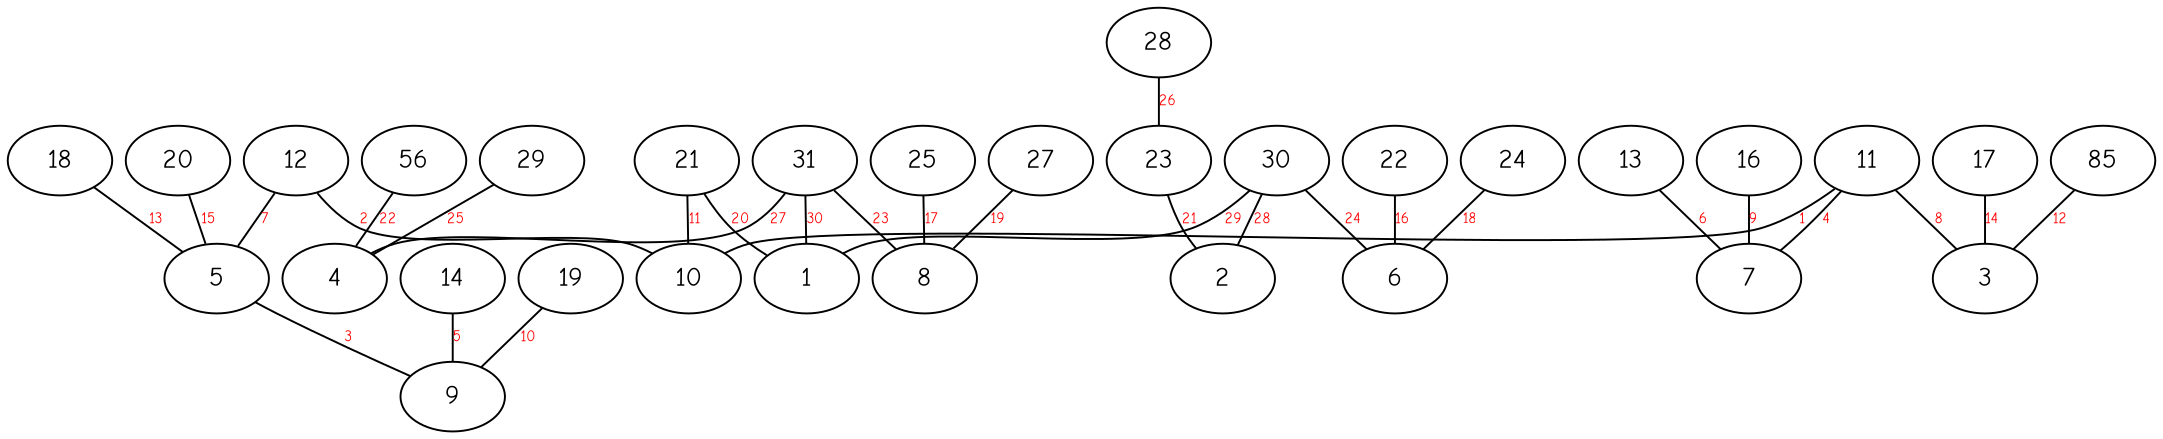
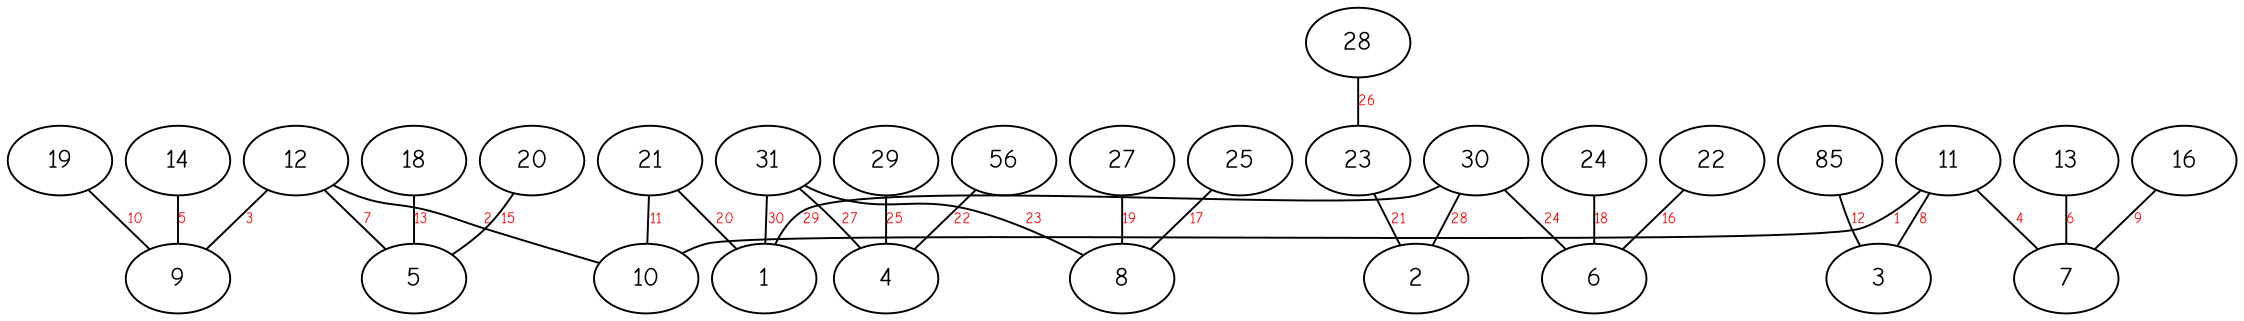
  graph {
    fontname="Comic Neue"
    nodesep=".1 equally"
    ranksep=.2
    node [fontname="Comic Neue"]
    edge [fontcolor=red fontname="Comic Neue" fontsize=8]
    11
    10
    7
    3
    31
    1
    4
    8
    12
    9
    5
    30
    2
    6
    21
    13
    29
    14
    28
    23
    n21 [label=85]
    27
    18
    24
    16
    n26 [label=56]
    19
    20
    22
-   17
    25
    11 -- 10 [label=1]
    11 -- 7 [label=4]
    11 -- 3 [label=8]
    31 -- 1 [label=30]
    31 -- 4 [label=27]
    31 -- 8 [label=23]
    12 -- 10 [label=2]
-   5 -- 9 [label=3]
+   12 -- 9 [label=3]
    12 -- 5 [label=7]
    30 -- 1 [label=29]
    30 -- 2 [label=28]
    30 -- 6 [label=24]
    21 -- 10 [label=11]
    21 -- 1 [label=20]
    13 -- 7 [label=6]
    29 -- 4 [label=25]
    14 -- 9 [label=5]
    28 -- 23 [label=26]
    23 -- 2 [label=21]
    n21 -- 3 [label=12]
    27 -- 8 [label=19]
    18 -- 5 [label=13]
    24 -- 6 [label=18]
    16 -- 7 [label=9]
    n26 -- 4 [label=22]
    19 -- 9 [label=10]
    20 -- 5 [label=15]
    22 -- 6 [label=16]
-   17 -- 3 [label=14]
    25 -- 8 [label=17]
  }
